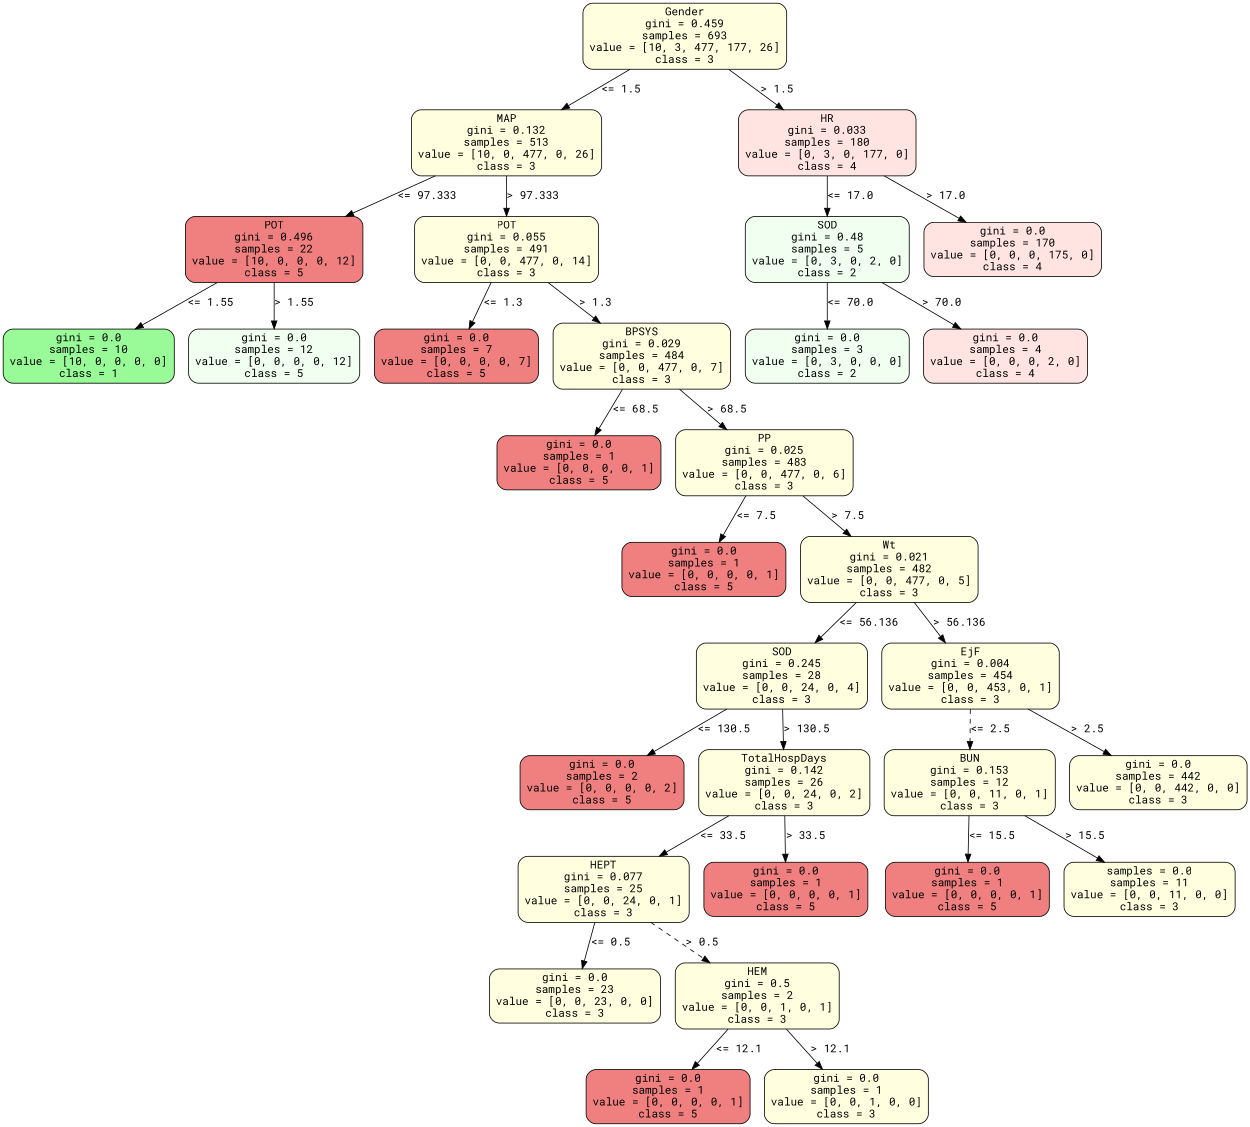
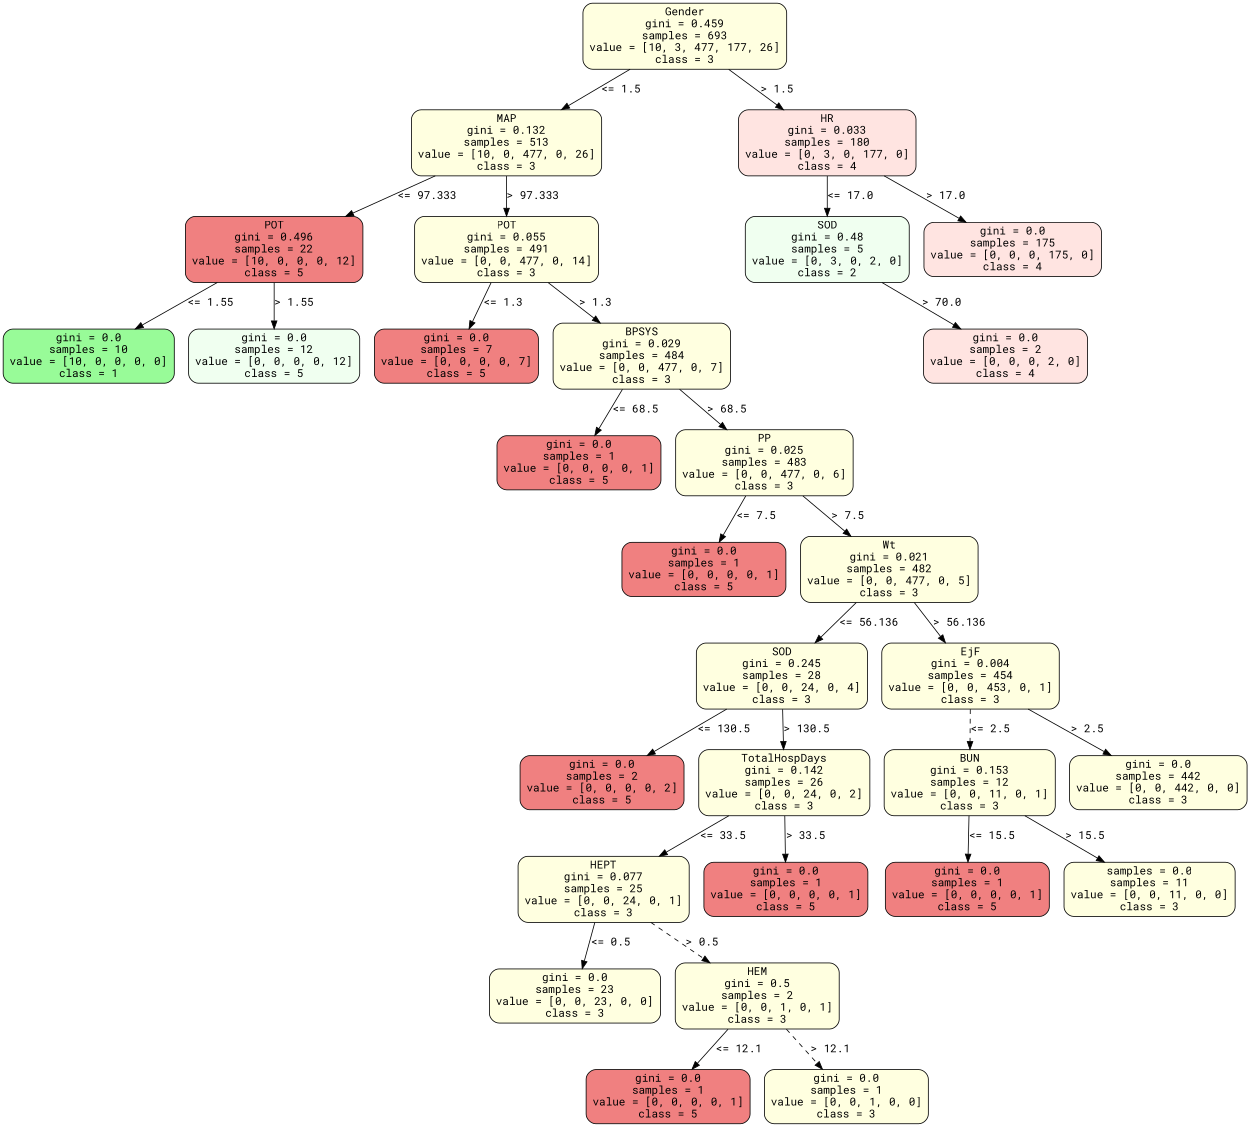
  strict digraph {
    fontname="Roboto Mono"
    node [color=black fillcolor=lightyellow fontname="Roboto Mono" shape=box style="filled, rounded"]
    edge [fontname="Roboto Mono" op="<=" param=1.5 style=solid]
    n1 [height=1.1528 label="Gender\ngini = 0.459\nsamples = 693\nvalue = [10, 3, 477, 177, 26]\nclass = 3" width=2.5694]
    n2 [height=1.1528 label="MAP\ngini = 0.132\nsamples = 513\nvalue = [10, 0, 477, 0, 26]\nclass = 3" width=2.3611]
    n3 [fillcolor=mistyrose height=1.1528 label="HR\ngini = 0.033\nsamples = 180\nvalue = [0, 3, 0, 177, 0]\nclass = 4" width=2.1528]
    n4 [fillcolor=lightcoral height=1.1528 label="POT\ngini = 0.496\nsamples = 22\nvalue = [10, 0, 0, 0, 12]\nclass = 5" width=2.1528]
    n5 [height=1.1528 label="POT\ngini = 0.055\nsamples = 491\nvalue = [0, 0, 477, 0, 14]\nclass = 3" width=2.25]
    n6 [fillcolor=honeydew height=1.1528 label="SOD\ngini = 0.48\nsamples = 5\nvalue = [0, 3, 0, 2, 0]\nclass = 2" width=1.9444]
-   n7 [fillcolor=mistyrose height=0.94444 label="gini = 0.0\nsamples = 170\nvalue = [0, 0, 0, 175, 0]\nclass = 4" width=2.1528]
+   n7 [fillcolor=mistyrose height=0.94444 label="gini = 0.0\nsamples = 175\nvalue = [0, 0, 0, 175, 0]\nclass = 4" width=2.1528]
    n8 [fillcolor=palegreen height=0.94444 label="gini = 0.0\nsamples = 10\nvalue = [10, 0, 0, 0, 0]\nclass = 1" width=2.0417]
    n9 [fillcolor=honeydew height=0.94444 label="gini = 0.0\nsamples = 12\nvalue = [0, 0, 0, 0, 12]\nclass = 5" width=2.0417]
    n10 [fillcolor=lightcoral height=0.94444 label="gini = 0.0\nsamples = 7\nvalue = [0, 0, 0, 0, 7]\nclass = 5" width=1.9444]
    n11 [height=1.1528 label="BPSYS\ngini = 0.029\nsamples = 484\nvalue = [0, 0, 477, 0, 7]\nclass = 3" width=2.1528]
-   n12 [fillcolor=honeydew height=0.94444 label="gini = 0.0\nsamples = 3\nvalue = [0, 3, 0, 0, 0]\nclass = 2" width=1.9444]
-   n13 [fillcolor=mistyrose height=0.94444 label="gini = 0.0\nsamples = 4\nvalue = [0, 0, 0, 2, 0]\nclass = 4" width=1.9444]
+   n13 [fillcolor=mistyrose height=0.94444 label="gini = 0.0\nsamples = 2\nvalue = [0, 0, 0, 2, 0]\nclass = 4" width=1.9444]
    n14 [fillcolor=lightcoral height=0.94444 label="gini = 0.0\nsamples = 1\nvalue = [0, 0, 0, 0, 1]\nclass = 5" width=1.9444]
    n15 [height=1.1528 label="PP\ngini = 0.025\nsamples = 483\nvalue = [0, 0, 477, 0, 6]\nclass = 3" width=2.1528]
    n16 [fillcolor=lightcoral height=0.94444 label="gini = 0.0\nsamples = 1\nvalue = [0, 0, 0, 0, 1]\nclass = 5" width=1.9444]
    n17 [height=1.1528 label="Wt\ngini = 0.021\nsamples = 482\nvalue = [0, 0, 477, 0, 5]\nclass = 3" width=2.1528]
    n18 [height=1.1528 label="SOD\ngini = 0.245\nsamples = 28\nvalue = [0, 0, 24, 0, 4]\nclass = 3" width=2.0417]
    n19 [height=1.1528 label="EjF\ngini = 0.004\nsamples = 454\nvalue = [0, 0, 453, 0, 1]\nclass = 3" width=2.1528]
    n20 [fillcolor=lightcoral height=0.94444 label="gini = 0.0\nsamples = 2\nvalue = [0, 0, 0, 0, 2]\nclass = 5" width=1.9444]
    n21 [height=1.1528 label="TotalHospDays\ngini = 0.142\nsamples = 26\nvalue = [0, 0, 24, 0, 2]\nclass = 3" width=2.0417]
    n22 [height=1.1528 label="BUN\ngini = 0.153\nsamples = 12\nvalue = [0, 0, 11, 0, 1]\nclass = 3" width=2.0417]
    n23 [height=0.94444 label="gini = 0.0\nsamples = 442\nvalue = [0, 0, 442, 0, 0]\nclass = 3" width=2.1528]
    n24 [height=1.1528 label="HEPT\ngini = 0.077\nsamples = 25\nvalue = [0, 0, 24, 0, 1]\nclass = 3" width=2.0417]
    n25 [fillcolor=lightcoral height=0.94444 label="gini = 0.0\nsamples = 1\nvalue = [0, 0, 0, 0, 1]\nclass = 5" width=1.9444]
    n26 [fillcolor=lightcoral height=0.94444 label="gini = 0.0\nsamples = 1\nvalue = [0, 0, 0, 0, 1]\nclass = 5" width=1.9444]
    n27 [height=0.94444 label="samples = 0.0\nsamples = 11\nvalue = [0, 0, 11, 0, 0]\nclass = 3" width=2.0417]
    n28 [height=0.94444 label="gini = 0.0\nsamples = 23\nvalue = [0, 0, 23, 0, 0]\nclass = 3" width=2.0417]
    n29 [height=1.1528 label="HEM\ngini = 0.5\nsamples = 2\nvalue = [0, 0, 1, 0, 1]\nclass = 3" width=1.9444]
    n30 [fillcolor=lightcoral height=0.94444 label="gini = 0.0\nsamples = 1\nvalue = [0, 0, 0, 0, 1]\nclass = 5" width=1.9444]
    n31 [height=0.94444 label="gini = 0.0\nsamples = 1\nvalue = [0, 0, 1, 0, 0]\nclass = 3" width=1.9444]
    n1 -> n2 [label="<= 1.5" labelangle=45 labeldistance=2.5]
    n1 -> n3 [label="> 1.5" labelangle=-45 labeldistance=2.5 op=">"]
    n2 -> n4 [label="<= 97.333" param=97.333]
    n2 -> n5 [label="> 97.333" op=">" param=97.333]
    n3 -> n6 [label="<= 17.0" param=17.0]
    n3 -> n7 [label="> 17.0" op=">" param=17.0]
    n4 -> n8 [label="<= 1.55" param=1.55]
    n4 -> n9 [label="> 1.55" op=">" param=1.55]
    n5 -> n10 [label="<= 1.3" param=1.3]
    n5 -> n11 [label="> 1.3" op=">" param=1.3]
-   n6 -> n12 [label="<= 70.0" param=70.0]
    n6 -> n13 [label="> 70.0" op=">" param=70.0]
    n11 -> n14 [label="<= 68.5" param=68.5]
    n11 -> n15 [label="> 68.5" op=">" param=68.5]
    n15 -> n16 [label="<= 7.5" param=7.5]
    n15 -> n17 [label="> 7.5" op=">" param=7.5]
    n17 -> n18 [label="<= 56.136" param=56.136]
    n17 -> n19 [label="> 56.136" op=">" param=56.136]
    n18 -> n20 [label="<= 130.5" param=130.5]
    n18 -> n21 [label="> 130.5" op=">" param=130.5]
    n19 -> n22 [label="<= 2.5" param=2.5 style=dashed]
    n19 -> n23 [label="> 2.5" op=">" param=2.5]
    n21 -> n24 [label="<= 33.5" param=33.5]
    n21 -> n25 [label="> 33.5" op=">" param=33.5]
    n22 -> n26 [label="<= 15.5" param=15.5]
    n22 -> n27 [label="> 15.5" op=">" param=15.5]
    n24 -> n28 [label="<= 0.5" param=0.5]
    n24 -> n29 [label="> 0.5" op=">" param=0.5 style=dashed]
    n29 -> n30 [label="<= 12.1" param=12.1]
-   n29 -> n31 [label="> 12.1" op=">" param=12.1]
+   n29 -> n31 [label="> 12.1" op=">" param=12.1 style=dashed]
  }
